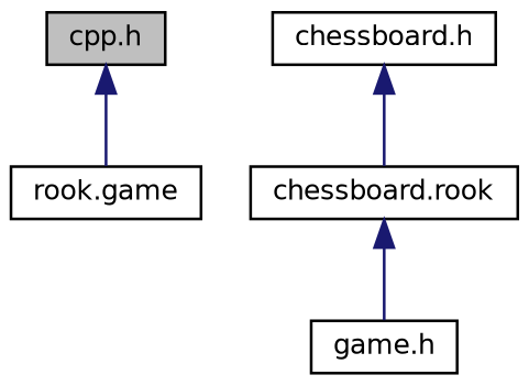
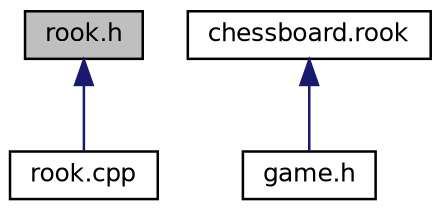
  digraph {
    node [color=black fillcolor=white fontname=Helvetica fontsize=10 shape=record style=filled]
    edge [color=midnightblue dir=back fontname=Helvetica fontsize=10 labelfontname=Helvetica labelfontsize=10 style=solid]
-   n1 [fillcolor=grey75 fontcolor=black height=0.2 label="cpp.h" width=0.4]
-   n2 [height=0.2 label="rook.game" width=0.4]
-   n3 [height=0.2 label="chessboard.h" width=0.4]
+   n1 [fillcolor=grey75 fontcolor=black height=0.2 label="rook.h" width=0.4]
+   n2 [height=0.2 label="rook.cpp" width=0.4]
    n4 [height=0.2 label="chessboard.rook" width=0.4]
    n5 [height=0.2 label="game.h" width=0.4]
    n1 -> n2
-   n3 -> n4
    n4 -> n5
  }
